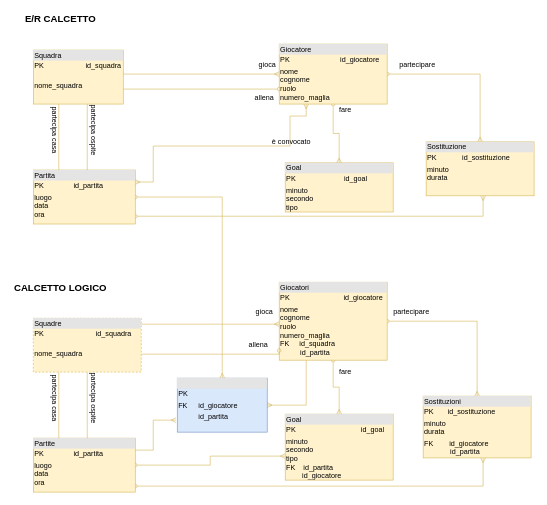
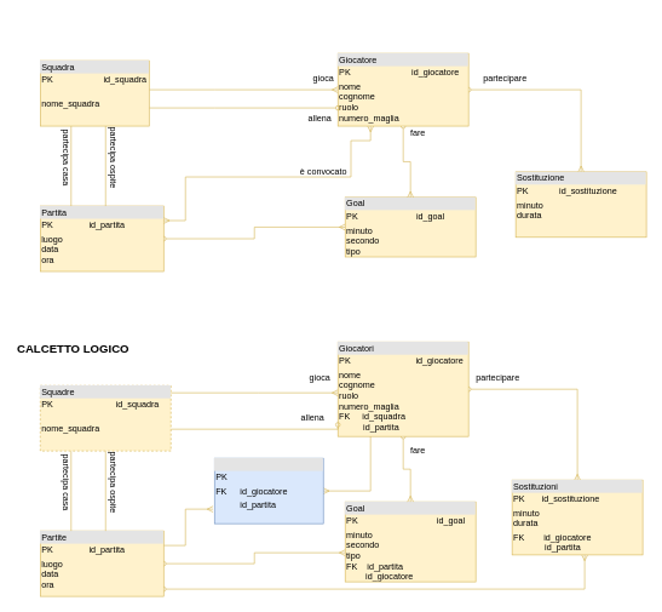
  <mxCell id="0" />
  <mxCell id="1" parent="0" />
  <mxCell id="2" value="&lt;div style=&quot;box-sizing: border-box ; width: 100% ; background: #e4e4e4 ; padding: 2px&quot;&gt;Goal&lt;/div&gt;&lt;table style=&quot;width: 100% ; font-size: 1em&quot; cellpadding=&quot;2&quot; cellspacing=&quot;0&quot;&gt;&lt;tbody&gt;&lt;tr&gt;&lt;td&gt;PK&lt;/td&gt;&lt;td&gt;id_goal&lt;/td&gt;&lt;/tr&gt;&lt;tr&gt;&lt;td&gt;minuto&lt;br&gt;secondo&lt;br&gt;tipo&lt;/td&gt;&lt;td&gt;&lt;br&gt;&lt;/td&gt;&lt;/tr&gt;&lt;tr&gt;&lt;td&gt;&lt;/td&gt;&lt;td&gt;&lt;br&gt;&lt;/td&gt;&lt;/tr&gt;&lt;/tbody&gt;&lt;/table&gt;" style="verticalAlign=top;align=left;overflow=fill;html=1;fillColor=#fff2cc;strokeColor=#d6b656;" parent="1" vertex="1"><mxGeometry x="475" y="271" width="180" height="82" as="geometry" /></mxCell>
- <mxCell id="3" style="edgeStyle=orthogonalEdgeStyle;rounded=0;orthogonalLoop=1;jettySize=auto;html=1;startArrow=oval;startFill=0;endArrow=ERmany;endFill=0;fillColor=#fff2cc;strokeColor=#d6b656;" parent="1" source="6" target="46" edge="1"><mxGeometry relative="1" as="geometry" /></mxCell>
- <mxCell id="4" style="edgeStyle=orthogonalEdgeStyle;rounded=0;orthogonalLoop=1;jettySize=auto;html=1;startArrow=oval;startFill=0;endArrow=ERmany;endFill=0;fillColor=#fff2cc;strokeColor=#d6b656;" parent="1" source="6" target="15" edge="1"><mxGeometry relative="1" as="geometry"><mxPoint x="805" y="351" as="targetPoint" /><Array as="points"><mxPoint x="805" y="360" /></Array></mxGeometry></mxCell>
+ <mxCell id="3" style="edgeStyle=orthogonalEdgeStyle;rounded=0;orthogonalLoop=1;jettySize=auto;html=1;startArrow=oval;startFill=0;endArrow=ERmany;endFill=0;fillColor=#fff2cc;strokeColor=#d6b656;" parent="1" source="6" target="2" edge="1"><mxGeometry relative="1" as="geometry" /></mxCell>
  <mxCell id="5" style="edgeStyle=orthogonalEdgeStyle;rounded=0;orthogonalLoop=1;jettySize=auto;html=1;startArrow=ERmany;startFill=0;endArrow=ERmany;endFill=0;fillColor=#fff2cc;strokeColor=#d6b656;entryX=0.25;entryY=1;entryDx=0;entryDy=0;" parent="1" source="6" target="9" edge="1"><mxGeometry relative="1" as="geometry"><mxPoint x="483" y="196" as="targetPoint" /><Array as="points"><mxPoint x="255" y="303" /><mxPoint x="255" y="243" /><mxPoint x="483" y="243" /><mxPoint x="483" y="193" /><mxPoint x="510" y="193" /></Array></mxGeometry></mxCell>
  <mxCell id="6" value="&lt;div style=&quot;box-sizing: border-box ; width: 100% ; background: #e4e4e4 ; padding: 2px&quot;&gt;Partita&lt;/div&gt;&lt;table style=&quot;width: 100% ; font-size: 1em&quot; cellpadding=&quot;2&quot; cellspacing=&quot;0&quot;&gt;&lt;tbody&gt;&lt;tr&gt;&lt;td&gt;PK&lt;/td&gt;&lt;td&gt;id_partita&lt;/td&gt;&lt;/tr&gt;&lt;tr&gt;&lt;td&gt;luogo&lt;br&gt;data&lt;br&gt;ora&lt;/td&gt;&lt;td&gt;&lt;br&gt;&lt;/td&gt;&lt;/tr&gt;&lt;tr&gt;&lt;td&gt;&lt;/td&gt;&lt;td&gt;&lt;br&gt;&lt;/td&gt;&lt;/tr&gt;&lt;/tbody&gt;&lt;/table&gt;" style="verticalAlign=top;align=left;overflow=fill;html=1;fillColor=#fff2cc;strokeColor=#d6b656;" parent="1" vertex="1"><mxGeometry x="55" y="283" width="170" height="90" as="geometry" /></mxCell>
  <mxCell id="7" style="edgeStyle=orthogonalEdgeStyle;rounded=0;orthogonalLoop=1;jettySize=auto;html=1;endArrow=ERmany;endFill=0;startArrow=oval;startFill=0;fillColor=#fff2cc;strokeColor=#d6b656;" parent="1" source="9" target="15" edge="1"><mxGeometry relative="1" as="geometry" /></mxCell>
  <mxCell id="8" style="edgeStyle=orthogonalEdgeStyle;rounded=0;orthogonalLoop=1;jettySize=auto;html=1;startArrow=oval;startFill=0;endArrow=ERmany;endFill=0;fillColor=#fff2cc;strokeColor=#d6b656;" parent="1" source="9" target="2" edge="1"><mxGeometry relative="1" as="geometry" /></mxCell>
  <mxCell id="9" value="&lt;div style=&quot;box-sizing: border-box ; width: 100% ; background: #e4e4e4 ; padding: 2px&quot;&gt;Giocatore&lt;/div&gt;&lt;table style=&quot;width: 100% ; font-size: 1em&quot; cellpadding=&quot;2&quot; cellspacing=&quot;0&quot;&gt;&lt;tbody&gt;&lt;tr&gt;&lt;td&gt;PK&lt;/td&gt;&lt;td&gt;id_giocatore&lt;/td&gt;&lt;/tr&gt;&lt;tr&gt;&lt;td&gt;nome&lt;br&gt;cognome&lt;br&gt;ruolo&lt;br&gt;numero_maglia&lt;/td&gt;&lt;td&gt;&lt;br&gt;&lt;/td&gt;&lt;/tr&gt;&lt;tr&gt;&lt;td&gt;&lt;/td&gt;&lt;td&gt;&lt;br&gt;&lt;/td&gt;&lt;/tr&gt;&lt;/tbody&gt;&lt;/table&gt;" style="verticalAlign=top;align=left;overflow=fill;html=1;fillColor=#fff2cc;strokeColor=#d6b656;" parent="1" vertex="1"><mxGeometry x="465" y="73" width="180" height="100" as="geometry" /></mxCell>
  <mxCell id="10" style="edgeStyle=orthogonalEdgeStyle;rounded=0;orthogonalLoop=1;jettySize=auto;html=1;endArrow=ERmany;endFill=0;fillColor=#fff2cc;strokeColor=#d6b656;" parent="1" source="14" target="9" edge="1"><mxGeometry relative="1" as="geometry"><Array as="points"><mxPoint x="295" y="123" /><mxPoint x="295" y="123" /></Array></mxGeometry></mxCell>
  <mxCell id="11" style="edgeStyle=orthogonalEdgeStyle;rounded=0;orthogonalLoop=1;jettySize=auto;html=1;startArrow=none;startFill=0;endArrow=none;endFill=0;fillColor=#fff2cc;strokeColor=#d6b656;" parent="1" source="14" target="6" edge="1"><mxGeometry relative="1" as="geometry"><Array as="points"><mxPoint x="145" y="263" /><mxPoint x="145" y="263" /></Array></mxGeometry></mxCell>
  <mxCell id="12" style="edgeStyle=orthogonalEdgeStyle;rounded=0;orthogonalLoop=1;jettySize=auto;html=1;entryX=0.25;entryY=0;entryDx=0;entryDy=0;startArrow=none;startFill=0;endArrow=none;endFill=0;fillColor=#fff2cc;strokeColor=#d6b656;" parent="1" source="14" target="6" edge="1"><mxGeometry relative="1" as="geometry"><Array as="points"><mxPoint x="98" y="233" /></Array></mxGeometry></mxCell>
  <mxCell id="13" style="edgeStyle=orthogonalEdgeStyle;rounded=0;orthogonalLoop=1;jettySize=auto;html=1;entryX=0;entryY=0.75;entryDx=0;entryDy=0;startArrow=none;startFill=0;endArrow=oval;endFill=0;fillColor=#fff2cc;strokeColor=#d6b656;" parent="1" source="14" target="9" edge="1"><mxGeometry relative="1" as="geometry"><Array as="points"><mxPoint x="295" y="148" /><mxPoint x="295" y="148" /></Array></mxGeometry></mxCell>
  <mxCell id="14" value="&lt;div style=&quot;box-sizing: border-box ; width: 100% ; background: #e4e4e4 ; padding: 2px&quot;&gt;Squadra&lt;/div&gt;&lt;table style=&quot;width: 100% ; font-size: 1em&quot; cellpadding=&quot;2&quot; cellspacing=&quot;0&quot;&gt;&lt;tbody&gt;&lt;tr&gt;&lt;td&gt;PK&lt;/td&gt;&lt;td&gt;id_squadra&lt;/td&gt;&lt;/tr&gt;&lt;tr&gt;&lt;td&gt;&lt;br&gt;nome_squadra&lt;/td&gt;&lt;td&gt;&lt;br&gt;&lt;/td&gt;&lt;/tr&gt;&lt;tr&gt;&lt;td&gt;&lt;/td&gt;&lt;td&gt;&lt;br&gt;&lt;/td&gt;&lt;/tr&gt;&lt;/tbody&gt;&lt;/table&gt;" style="verticalAlign=top;align=left;overflow=fill;html=1;fillColor=#fff2cc;strokeColor=#d6b656;" parent="1" vertex="1"><mxGeometry x="55" y="83" width="150" height="90" as="geometry" /></mxCell>
  <mxCell id="15" value="&lt;div style=&quot;box-sizing: border-box ; width: 100% ; background: #e4e4e4 ; padding: 2px&quot;&gt;Sostituzione&lt;/div&gt;&lt;table style=&quot;width: 100% ; font-size: 1em&quot; cellpadding=&quot;2&quot; cellspacing=&quot;0&quot;&gt;&lt;tbody&gt;&lt;tr&gt;&lt;td&gt;PK&lt;/td&gt;&lt;td&gt;id_sostituzione&lt;/td&gt;&lt;/tr&gt;&lt;tr&gt;&lt;td&gt;minuto&lt;br&gt;durata&lt;/td&gt;&lt;td&gt;&lt;br&gt;&lt;/td&gt;&lt;/tr&gt;&lt;tr&gt;&lt;td&gt;&lt;/td&gt;&lt;td&gt;&lt;br&gt;&lt;/td&gt;&lt;/tr&gt;&lt;/tbody&gt;&lt;/table&gt;" style="verticalAlign=top;align=left;overflow=fill;html=1;fillColor=#fff2cc;strokeColor=#d6b656;" parent="1" vertex="1"><mxGeometry x="710" y="236" width="180" height="90" as="geometry" /></mxCell>
  <mxCell id="16" value="partecipare" style="text;html=1;align=center;verticalAlign=middle;resizable=0;points=[];autosize=1;" parent="1" vertex="1"><mxGeometry x="655" y="98" width="80" height="20" as="geometry" /></mxCell>
  <mxCell id="17" value="fare" style="text;html=1;align=center;verticalAlign=middle;resizable=0;points=[];autosize=1;" parent="1" vertex="1"><mxGeometry x="555" y="173" width="40" height="20" as="geometry" /></mxCell>
- <mxCell id="18" value="è convocato" style="text;html=1;align=center;verticalAlign=middle;resizable=0;points=[];autosize=1;" parent="1" vertex="1"><mxGeometry x="445" y="226" width="80" height="20" as="geometry" /></mxCell>
+ <mxCell id="18" value="è convocato" style="text;html=1;align=center;verticalAlign=middle;resizable=0;points=[];autosize=1;" parent="1" vertex="1"><mxGeometry x="405" y="226" width="80" height="20" as="geometry" /></mxCell>
  <mxCell id="19" value="gioca" style="text;html=1;align=center;verticalAlign=middle;resizable=0;points=[];autosize=1;" parent="1" vertex="1"><mxGeometry x="425" y="98" width="40" height="20" as="geometry" /></mxCell>
  <mxCell id="20" value="allena" style="text;html=1;align=center;verticalAlign=middle;resizable=0;points=[];autosize=1;" parent="1" vertex="1"><mxGeometry x="415" y="153" width="50" height="20" as="geometry" /></mxCell>
  <mxCell id="21" value="partecipa ospite" style="text;html=1;align=center;verticalAlign=middle;resizable=0;points=[];autosize=1;rotation=90;" parent="1" vertex="1"><mxGeometry x="105" y="206" width="100" height="20" as="geometry" /></mxCell>
  <mxCell id="22" value="partecipa casa" style="text;html=1;align=center;verticalAlign=middle;resizable=0;points=[];autosize=1;rotation=90;" parent="1" vertex="1"><mxGeometry x="45" y="206" width="90" height="20" as="geometry" /></mxCell>
- <mxCell id="23" value="&lt;font style=&quot;font-size: 16px&quot;&gt;&lt;b&gt;E/R CALCETTO&lt;/b&gt;&lt;/font&gt;" style="text;html=1;align=center;verticalAlign=middle;resizable=0;points=[];autosize=1;" parent="1" vertex="1"><mxGeometry x="35" y="20" width="130" height="20" as="geometry" /></mxCell>
  <mxCell id="24" value="&lt;font style=&quot;font-size: 16px&quot;&gt;&lt;b&gt;CALCETTO LOGICO&lt;/b&gt;&lt;/font&gt;" style="text;html=1;align=center;verticalAlign=middle;resizable=0;points=[];autosize=1;" parent="1" vertex="1"><mxGeometry x="20" y="470" width="160" height="20" as="geometry" /></mxCell>
  <mxCell id="25" value="&lt;div style=&quot;box-sizing: border-box ; width: 100% ; background: #e4e4e4 ; padding: 2px&quot;&gt;Goal&lt;/div&gt;&lt;table style=&quot;width: 100% ; font-size: 1em&quot; cellpadding=&quot;2&quot; cellspacing=&quot;0&quot;&gt;&lt;tbody&gt;&lt;tr&gt;&lt;td&gt;PK&lt;/td&gt;&lt;td&gt;id_goal&lt;/td&gt;&lt;/tr&gt;&lt;tr&gt;&lt;td&gt;minuto&lt;br&gt;secondo&lt;br&gt;tipo&lt;br&gt;FK&amp;nbsp; &amp;nbsp; id_partita&lt;br&gt;&amp;nbsp; &amp;nbsp; &amp;nbsp; &amp;nbsp; id_giocatore&lt;/td&gt;&lt;td&gt;&lt;br&gt;&lt;/td&gt;&lt;/tr&gt;&lt;tr&gt;&lt;td&gt;&lt;/td&gt;&lt;td&gt;&lt;br&gt;&lt;/td&gt;&lt;/tr&gt;&lt;/tbody&gt;&lt;/table&gt;" style="verticalAlign=top;align=left;overflow=fill;html=1;fillColor=#fff2cc;strokeColor=#d6b656;" parent="1" vertex="1"><mxGeometry x="475" y="690" width="180" height="110" as="geometry" /></mxCell>
  <mxCell id="26" style="edgeStyle=orthogonalEdgeStyle;rounded=0;orthogonalLoop=1;jettySize=auto;html=1;startArrow=oval;startFill=0;endArrow=ERmany;endFill=0;fillColor=#fff2cc;strokeColor=#d6b656;" parent="1" source="29" target="25" edge="1"><mxGeometry relative="1" as="geometry"><Array as="points"><mxPoint x="350" y="775" /><mxPoint x="350" y="760" /></Array></mxGeometry></mxCell>
  <mxCell id="27" style="edgeStyle=orthogonalEdgeStyle;rounded=0;orthogonalLoop=1;jettySize=auto;html=1;startArrow=oval;startFill=0;endArrow=ERmany;endFill=0;fillColor=#fff2cc;strokeColor=#d6b656;" parent="1" source="29" target="38" edge="1"><mxGeometry relative="1" as="geometry"><mxPoint x="805" y="798" as="targetPoint" /><Array as="points"><mxPoint x="805" y="810" /></Array></mxGeometry></mxCell>
  <mxCell id="28" style="edgeStyle=orthogonalEdgeStyle;rounded=0;orthogonalLoop=1;jettySize=auto;html=1;startArrow=none;startFill=0;endArrow=ERmany;endFill=0;fillColor=#fff2cc;strokeColor=#d6b656;" parent="1" source="29" edge="1"><mxGeometry relative="1" as="geometry"><mxPoint x="293" y="700" as="targetPoint" /><Array as="points"><mxPoint x="255" y="750" /><mxPoint x="255" y="700" /></Array></mxGeometry></mxCell>
  <mxCell id="29" value="&lt;div style=&quot;box-sizing: border-box ; width: 100% ; background: #e4e4e4 ; padding: 2px&quot;&gt;Partite&lt;/div&gt;&lt;table style=&quot;width: 100% ; font-size: 1em&quot; cellpadding=&quot;2&quot; cellspacing=&quot;0&quot;&gt;&lt;tbody&gt;&lt;tr&gt;&lt;td&gt;PK&lt;/td&gt;&lt;td&gt;id_partita&lt;/td&gt;&lt;/tr&gt;&lt;tr&gt;&lt;td&gt;luogo&lt;br&gt;data&lt;br&gt;ora&lt;/td&gt;&lt;td&gt;&lt;br&gt;&lt;/td&gt;&lt;/tr&gt;&lt;tr&gt;&lt;td&gt;&lt;/td&gt;&lt;td&gt;&lt;br&gt;&lt;/td&gt;&lt;/tr&gt;&lt;/tbody&gt;&lt;/table&gt;" style="verticalAlign=top;align=left;overflow=fill;html=1;fillColor=#fff2cc;strokeColor=#d6b656;" parent="1" vertex="1"><mxGeometry x="55" y="730" width="170" height="90" as="geometry" /></mxCell>
  <mxCell id="30" style="edgeStyle=orthogonalEdgeStyle;rounded=0;orthogonalLoop=1;jettySize=auto;html=1;endArrow=ERmany;endFill=0;startArrow=oval;startFill=0;fillColor=#fff2cc;strokeColor=#d6b656;" parent="1" source="32" target="38" edge="1"><mxGeometry relative="1" as="geometry" /></mxCell>
  <mxCell id="31" style="edgeStyle=orthogonalEdgeStyle;rounded=0;orthogonalLoop=1;jettySize=auto;html=1;startArrow=oval;startFill=0;endArrow=ERmany;endFill=0;fillColor=#fff2cc;strokeColor=#d6b656;" parent="1" source="32" target="25" edge="1"><mxGeometry relative="1" as="geometry" /></mxCell>
  <mxCell id="32" value="&lt;div style=&quot;box-sizing: border-box ; width: 100% ; background: #e4e4e4 ; padding: 2px&quot;&gt;Giocatori&lt;/div&gt;&lt;table style=&quot;width: 100% ; font-size: 1em&quot; cellpadding=&quot;2&quot; cellspacing=&quot;0&quot;&gt;&lt;tbody&gt;&lt;tr&gt;&lt;td&gt;PK&lt;/td&gt;&lt;td&gt;id_giocatore&lt;/td&gt;&lt;/tr&gt;&lt;tr&gt;&lt;td&gt;nome&lt;br&gt;cognome&lt;br&gt;ruolo&lt;br&gt;numero_maglia&lt;br&gt;FK&amp;nbsp; &amp;nbsp; &amp;nbsp;id_squadra&amp;nbsp;&lt;br&gt;&amp;nbsp; &amp;nbsp; &amp;nbsp; &amp;nbsp; &amp;nbsp; id_partita&lt;/td&gt;&lt;td&gt;&lt;br&gt;&lt;/td&gt;&lt;/tr&gt;&lt;tr&gt;&lt;td&gt;&lt;/td&gt;&lt;td&gt;&lt;br&gt;&lt;/td&gt;&lt;/tr&gt;&lt;/tbody&gt;&lt;/table&gt;" style="verticalAlign=top;align=left;overflow=fill;html=1;fillColor=#fff2cc;strokeColor=#d6b656;" parent="1" vertex="1"><mxGeometry x="465" y="470" width="180" height="130" as="geometry" /></mxCell>
  <mxCell id="33" style="edgeStyle=orthogonalEdgeStyle;rounded=0;orthogonalLoop=1;jettySize=auto;html=1;endArrow=ERmany;endFill=0;fillColor=#fff2cc;strokeColor=#d6b656;" parent="1" source="37" target="32" edge="1"><mxGeometry relative="1" as="geometry"><Array as="points"><mxPoint x="355" y="540" /><mxPoint x="355" y="540" /></Array></mxGeometry></mxCell>
  <mxCell id="34" style="edgeStyle=orthogonalEdgeStyle;rounded=0;orthogonalLoop=1;jettySize=auto;html=1;startArrow=none;startFill=0;endArrow=none;endFill=0;fillColor=#fff2cc;strokeColor=#d6b656;" parent="1" source="37" target="29" edge="1"><mxGeometry relative="1" as="geometry"><Array as="points"><mxPoint x="145" y="710" /><mxPoint x="145" y="710" /></Array></mxGeometry></mxCell>
  <mxCell id="35" style="edgeStyle=orthogonalEdgeStyle;rounded=0;orthogonalLoop=1;jettySize=auto;html=1;entryX=0.25;entryY=0;entryDx=0;entryDy=0;startArrow=none;startFill=0;endArrow=none;endFill=0;fillColor=#fff2cc;strokeColor=#d6b656;" parent="1" source="37" target="29" edge="1"><mxGeometry relative="1" as="geometry"><Array as="points"><mxPoint x="98" y="680" /></Array></mxGeometry></mxCell>
  <mxCell id="36" style="edgeStyle=orthogonalEdgeStyle;rounded=0;orthogonalLoop=1;jettySize=auto;html=1;startArrow=none;startFill=0;endArrow=oval;endFill=0;fillColor=#fff2cc;strokeColor=#d6b656;entryX=0;entryY=0.876;entryDx=0;entryDy=0;entryPerimeter=0;" parent="1" source="37" target="32" edge="1"><mxGeometry relative="1" as="geometry"><mxPoint x="455" y="590" as="targetPoint" /><Array as="points"><mxPoint x="465" y="590" /></Array></mxGeometry></mxCell>
  <mxCell id="37" value="&lt;div style=&quot;box-sizing: border-box ; width: 100% ; background: #e4e4e4 ; padding: 2px&quot;&gt;Squadre&lt;/div&gt;&lt;table style=&quot;width: 100% ; font-size: 1em&quot; cellpadding=&quot;2&quot; cellspacing=&quot;0&quot;&gt;&lt;tbody&gt;&lt;tr&gt;&lt;td&gt;PK&lt;/td&gt;&lt;td&gt;id_squadra&lt;/td&gt;&lt;/tr&gt;&lt;tr&gt;&lt;td&gt;&lt;br&gt;nome_squadra&lt;/td&gt;&lt;td&gt;&lt;br&gt;&lt;/td&gt;&lt;/tr&gt;&lt;tr&gt;&lt;td&gt;&lt;/td&gt;&lt;td&gt;&lt;br&gt;&lt;/td&gt;&lt;/tr&gt;&lt;/tbody&gt;&lt;/table&gt;" style="verticalAlign=top;align=left;overflow=fill;html=1;fillColor=#fff2cc;strokeColor=#d6b656;dashed=1;" parent="1" vertex="1"><mxGeometry x="55" y="530" width="180" height="90" as="geometry" /></mxCell>
  <mxCell id="38" value="&lt;div style=&quot;box-sizing: border-box ; width: 100% ; background: #e4e4e4 ; padding: 2px&quot;&gt;Sostituzioni&lt;/div&gt;&lt;table style=&quot;width: 100% ; font-size: 1em&quot; cellpadding=&quot;2&quot; cellspacing=&quot;0&quot;&gt;&lt;tbody&gt;&lt;tr&gt;&lt;td&gt;PK&amp;nbsp; &amp;nbsp; &amp;nbsp; &amp;nbsp;id_sostituzione&lt;/td&gt;&lt;td&gt;&lt;br&gt;&lt;/td&gt;&lt;/tr&gt;&lt;tr&gt;&lt;td&gt;minuto&lt;br&gt;durata&lt;/td&gt;&lt;td&gt;&lt;br&gt;&lt;/td&gt;&lt;/tr&gt;&lt;tr&gt;&lt;td&gt;FK&amp;nbsp; &amp;nbsp; &amp;nbsp; &amp;nbsp; id_giocatore&lt;br&gt;&amp;nbsp; &amp;nbsp; &amp;nbsp; &amp;nbsp; &amp;nbsp; &amp;nbsp; &amp;nbsp;id_partita&lt;/td&gt;&lt;td&gt;&lt;br&gt;&lt;/td&gt;&lt;/tr&gt;&lt;/tbody&gt;&lt;/table&gt;" style="verticalAlign=top;align=left;overflow=fill;html=1;fillColor=#fff2cc;strokeColor=#d6b656;" parent="1" vertex="1"><mxGeometry x="705" y="660" width="180" height="103" as="geometry" /></mxCell>
  <mxCell id="39" value="partecipare" style="text;html=1;align=center;verticalAlign=middle;resizable=0;points=[];autosize=1;" parent="1" vertex="1"><mxGeometry x="645" y="510" width="80" height="20" as="geometry" /></mxCell>
  <mxCell id="40" value="fare" style="text;html=1;align=center;verticalAlign=middle;resizable=0;points=[];autosize=1;" parent="1" vertex="1"><mxGeometry x="555" y="610" width="40" height="20" as="geometry" /></mxCell>
  <mxCell id="41" value="gioca" style="text;html=1;align=center;verticalAlign=middle;resizable=0;points=[];autosize=1;" parent="1" vertex="1"><mxGeometry x="420" y="510" width="40" height="20" as="geometry" /></mxCell>
  <mxCell id="42" value="allena" style="text;html=1;align=center;verticalAlign=middle;resizable=0;points=[];autosize=1;" parent="1" vertex="1"><mxGeometry x="405" y="565" width="50" height="20" as="geometry" /></mxCell>
  <mxCell id="43" value="partecipa ospite" style="text;html=1;align=center;verticalAlign=middle;resizable=0;points=[];autosize=1;rotation=90;" parent="1" vertex="1"><mxGeometry x="105" y="653" width="100" height="20" as="geometry" /></mxCell>
  <mxCell id="44" value="partecipa casa" style="text;html=1;align=center;verticalAlign=middle;resizable=0;points=[];autosize=1;rotation=90;" parent="1" vertex="1"><mxGeometry x="45" y="653" width="90" height="20" as="geometry" /></mxCell>
  <mxCell id="45" style="edgeStyle=orthogonalEdgeStyle;rounded=0;orthogonalLoop=1;jettySize=auto;html=1;entryX=0.25;entryY=1;entryDx=0;entryDy=0;startArrow=ERmany;startFill=0;endArrow=none;endFill=0;fillColor=#fff2cc;strokeColor=#d6b656;" parent="1" source="46" target="32" edge="1"><mxGeometry relative="1" as="geometry" /></mxCell>
  <mxCell id="46" value="&lt;div style=&quot;box-sizing: border-box ; width: 100% ; background: #e4e4e4 ; padding: 2px&quot;&gt;&lt;br&gt;&lt;/div&gt;&lt;table style=&quot;width: 100% ; font-size: 1em&quot; cellpadding=&quot;2&quot; cellspacing=&quot;0&quot;&gt;&lt;tbody&gt;&lt;tr&gt;&lt;td&gt;PK&lt;/td&gt;&lt;td&gt;&lt;br&gt;&lt;/td&gt;&lt;/tr&gt;&lt;tr&gt;&lt;td&gt;FK&lt;/td&gt;&lt;td&gt;id_giocatore&lt;/td&gt;&lt;/tr&gt;&lt;tr&gt;&lt;td&gt;&lt;/td&gt;&lt;td&gt;id_partita&lt;/td&gt;&lt;/tr&gt;&lt;/tbody&gt;&lt;/table&gt;" style="verticalAlign=top;align=left;overflow=fill;html=1;fillColor=#dae8fc;strokeColor=#6c8ebf;" parent="1" vertex="1"><mxGeometry x="295" y="630" width="150" height="90" as="geometry" /></mxCell>
